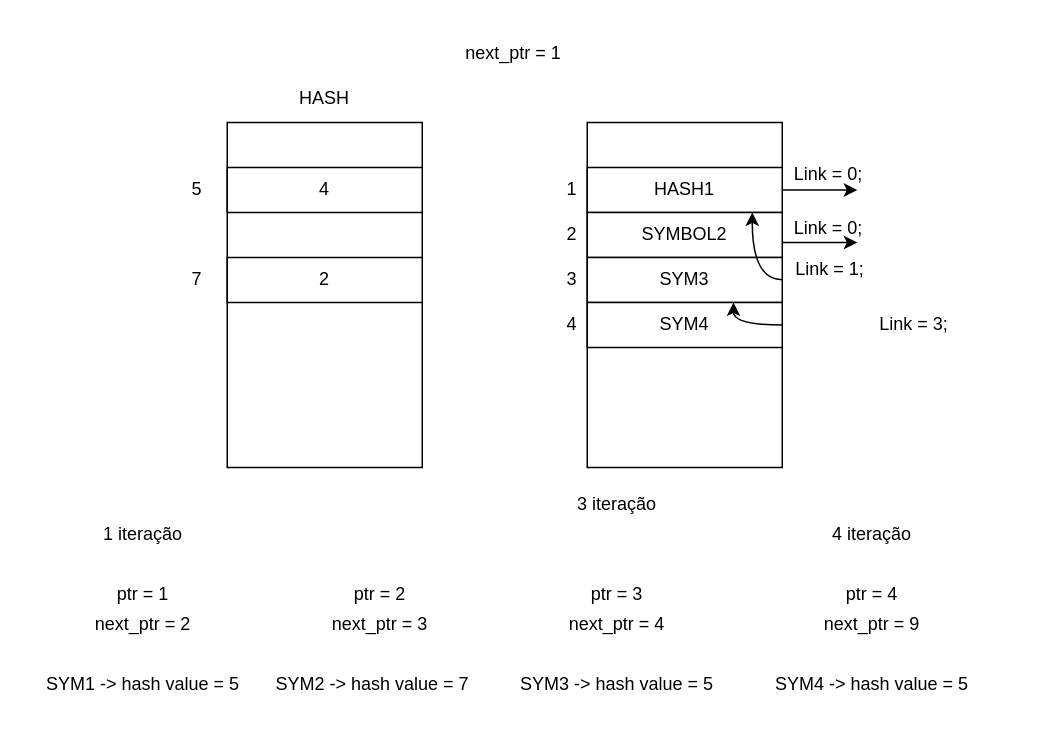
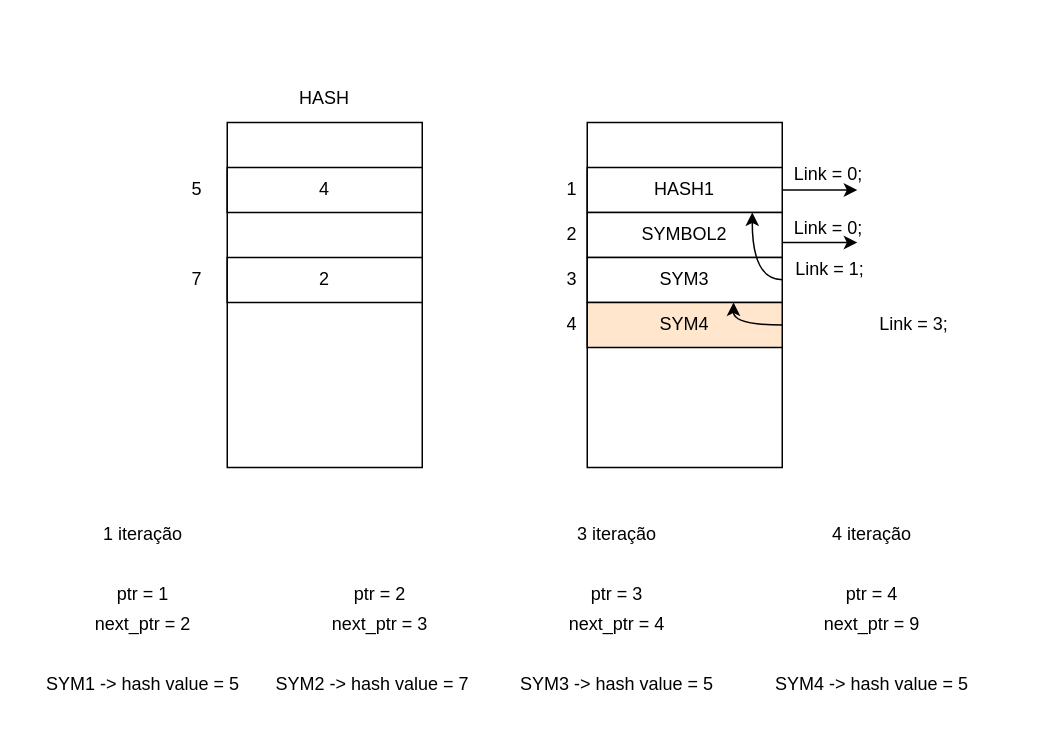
  <mxCell id="0" />
  <mxCell id="1" parent="0" />
  <mxCell id="2" value="" style="rounded=0;whiteSpace=wrap;html=1;rotation=-180;direction=south;" parent="1" vertex="1"><mxGeometry x="151" y="81" width="130" height="230" as="geometry" /></mxCell>
  <mxCell id="3" value="" style="rounded=0;whiteSpace=wrap;html=1;rotation=-180;direction=south;" parent="1" vertex="1"><mxGeometry x="391" y="81" width="130" height="230" as="geometry" /></mxCell>
  <mxCell id="4" value="4" style="rounded=0;whiteSpace=wrap;html=1;" parent="1" vertex="1"><mxGeometry x="151" y="111" width="130" height="30" as="geometry" /></mxCell>
  <mxCell id="5" value="5" style="text;html=1;align=center;verticalAlign=middle;whiteSpace=wrap;rounded=0;" parent="1" vertex="1"><mxGeometry x="101" y="111" width="60" height="30" as="geometry" /></mxCell>
  <mxCell id="6" value="SYM1 -&amp;gt; hash value = 5" style="text;html=1;align=center;verticalAlign=middle;whiteSpace=wrap;rounded=0;" parent="1" vertex="1"><mxGeometry x="20" y="441" width="150" height="30" as="geometry" /></mxCell>
  <mxCell id="7" value="SYM3 -&amp;gt; hash value = 5" style="text;html=1;align=center;verticalAlign=middle;whiteSpace=wrap;rounded=0;" parent="1" vertex="1"><mxGeometry x="316" y="441" width="190" height="30" as="geometry" /></mxCell>
  <mxCell id="8" value="1 iteração" style="text;html=1;align=center;verticalAlign=middle;whiteSpace=wrap;rounded=0;" parent="1" vertex="1"><mxGeometry x="45" y="341" width="100" height="30" as="geometry" /></mxCell>
  <mxCell id="9" value="ptr = 1" style="text;html=1;align=center;verticalAlign=middle;whiteSpace=wrap;rounded=0;" parent="1" vertex="1"><mxGeometry x="65" y="381" width="60" height="30" as="geometry" /></mxCell>
  <mxCell id="10" value="next_ptr = 2" style="text;html=1;align=center;verticalAlign=middle;whiteSpace=wrap;rounded=0;" parent="1" vertex="1"><mxGeometry x="55" y="401" width="80" height="30" as="geometry" /></mxCell>
  <mxCell id="11" value="ptr = 2" style="text;html=1;align=center;verticalAlign=middle;whiteSpace=wrap;rounded=0;" parent="1" vertex="1"><mxGeometry x="223" y="381" width="60" height="30" as="geometry" /></mxCell>
  <mxCell id="12" value="next_ptr = 3" style="text;html=1;align=center;verticalAlign=middle;whiteSpace=wrap;rounded=0;" parent="1" vertex="1"><mxGeometry x="213" y="401" width="80" height="30" as="geometry" /></mxCell>
  <mxCell id="13" value="HASH1" style="rounded=0;whiteSpace=wrap;html=1;" parent="1" vertex="1"><mxGeometry x="391" y="111" width="130" height="30" as="geometry" /></mxCell>
  <mxCell id="14" value="1" style="text;html=1;align=center;verticalAlign=middle;whiteSpace=wrap;rounded=0;" parent="1" vertex="1"><mxGeometry x="351" y="111" width="60" height="30" as="geometry" /></mxCell>
  <mxCell id="15" value="" style="endArrow=classic;html=1;rounded=0;exitX=1;exitY=0.5;exitDx=0;exitDy=0;" parent="1" source="13" edge="1"><mxGeometry width="50" height="50" relative="1" as="geometry"><mxPoint x="551" y="151" as="sourcePoint" /><mxPoint x="571" y="126" as="targetPoint" /></mxGeometry></mxCell>
  <mxCell id="16" value="Link = 0;" style="text;html=1;align=center;verticalAlign=middle;whiteSpace=wrap;rounded=0;" parent="1" vertex="1"><mxGeometry x="487" y="101" width="130" height="30" as="geometry" /></mxCell>
  <mxCell id="17" value="SYM2 -&amp;gt; hash value = 7" style="text;html=1;align=center;verticalAlign=middle;whiteSpace=wrap;rounded=0;" parent="1" vertex="1"><mxGeometry x="153" y="441" width="190" height="30" as="geometry" /></mxCell>
  <mxCell id="18" value="SYMBOL2" style="rounded=0;whiteSpace=wrap;html=1;" parent="1" vertex="1"><mxGeometry x="391" y="141" width="130" height="30" as="geometry" /></mxCell>
  <mxCell id="19" value="2" style="rounded=0;whiteSpace=wrap;html=1;" parent="1" vertex="1"><mxGeometry x="151" y="171" width="130" height="30" as="geometry" /></mxCell>
  <mxCell id="20" value="7" style="text;html=1;align=center;verticalAlign=middle;whiteSpace=wrap;rounded=0;" parent="1" vertex="1"><mxGeometry x="101" y="171" width="60" height="30" as="geometry" /></mxCell>
- <mxCell id="21" value="3 iteração" style="text;html=1;align=center;verticalAlign=middle;whiteSpace=wrap;rounded=0;" parent="1" vertex="1"><mxGeometry x="361" y="321" width="100" height="30" as="geometry" /></mxCell>
+ <mxCell id="21" value="3 iteração" style="text;html=1;align=center;verticalAlign=middle;whiteSpace=wrap;rounded=0;" parent="1" vertex="1"><mxGeometry x="361" y="341" width="100" height="30" as="geometry" /></mxCell>
  <mxCell id="22" value="ptr = 3" style="text;html=1;align=center;verticalAlign=middle;whiteSpace=wrap;rounded=0;" parent="1" vertex="1"><mxGeometry x="381" y="381" width="60" height="30" as="geometry" /></mxCell>
  <mxCell id="23" value="next_ptr = 4" style="text;html=1;align=center;verticalAlign=middle;whiteSpace=wrap;rounded=0;" parent="1" vertex="1"><mxGeometry x="371" y="401" width="80" height="30" as="geometry" /></mxCell>
  <mxCell id="24" value="2" style="text;html=1;align=center;verticalAlign=middle;whiteSpace=wrap;rounded=0;" parent="1" vertex="1"><mxGeometry x="351" y="141" width="60" height="30" as="geometry" /></mxCell>
  <mxCell id="25" value="3" style="text;html=1;align=center;verticalAlign=middle;whiteSpace=wrap;rounded=0;" parent="1" vertex="1"><mxGeometry x="351" y="171" width="60" height="30" as="geometry" /></mxCell>
  <mxCell id="26" value="SYM3" style="rounded=0;whiteSpace=wrap;html=1;" parent="1" vertex="1"><mxGeometry x="391" y="171" width="130" height="30" as="geometry" /></mxCell>
  <mxCell id="27" value="Link = 0;" style="text;html=1;align=center;verticalAlign=middle;whiteSpace=wrap;rounded=0;" parent="1" vertex="1"><mxGeometry x="487" y="137" width="130" height="30" as="geometry" /></mxCell>
  <mxCell id="28" value="" style="endArrow=classic;html=1;rounded=0;exitX=1;exitY=0.5;exitDx=0;exitDy=0;" parent="1" edge="1"><mxGeometry width="50" height="50" relative="1" as="geometry"><mxPoint x="521" y="161" as="sourcePoint" /><mxPoint x="571" y="161" as="targetPoint" /></mxGeometry></mxCell>
  <mxCell id="29" value="" style="endArrow=classic;html=1;rounded=0;exitX=1;exitY=0.5;exitDx=0;exitDy=0;edgeStyle=orthogonalEdgeStyle;curved=1;" parent="1" target="13" edge="1"><mxGeometry width="50" height="50" relative="1" as="geometry"><mxPoint x="521" y="185.76" as="sourcePoint" /><mxPoint x="571" y="185.76" as="targetPoint" /><Array as="points"><mxPoint x="501" y="186" /></Array></mxGeometry></mxCell>
  <mxCell id="30" value="Link = 1;" style="text;html=1;align=center;verticalAlign=middle;whiteSpace=wrap;rounded=0;" parent="1" vertex="1"><mxGeometry x="488" y="164" width="130" height="30" as="geometry" /></mxCell>
  <mxCell id="31" value="HASH" style="text;html=1;align=center;verticalAlign=middle;whiteSpace=wrap;rounded=0;" parent="1" vertex="1"><mxGeometry x="186" y="50" width="60" height="30" as="geometry" /></mxCell>
  <mxCell id="32" value="SYM4 -&amp;gt; hash value = 5" style="text;html=1;align=center;verticalAlign=middle;whiteSpace=wrap;rounded=0;" parent="1" vertex="1"><mxGeometry x="486" y="441" width="190" height="30" as="geometry" /></mxCell>
  <mxCell id="33" value="4 iteração" style="text;html=1;align=center;verticalAlign=middle;whiteSpace=wrap;rounded=0;" parent="1" vertex="1"><mxGeometry x="531" y="341" width="100" height="30" as="geometry" /></mxCell>
  <mxCell id="34" value="ptr = 4" style="text;html=1;align=center;verticalAlign=middle;whiteSpace=wrap;rounded=0;" parent="1" vertex="1"><mxGeometry x="551" y="381" width="60" height="30" as="geometry" /></mxCell>
  <mxCell id="35" value="next_ptr = 9" style="text;html=1;align=center;verticalAlign=middle;whiteSpace=wrap;rounded=0;" parent="1" vertex="1"><mxGeometry x="541" y="401" width="80" height="30" as="geometry" /></mxCell>
- <mxCell id="36" value="SYM4" style="rounded=0;whiteSpace=wrap;html=1;" parent="1" vertex="1"><mxGeometry x="391" y="201" width="130" height="30" as="geometry" /></mxCell>
+ <mxCell id="36" value="SYM4" style="rounded=0;whiteSpace=wrap;html=1;fillColor=#ffe6cc;" parent="1" vertex="1"><mxGeometry x="391" y="201" width="130" height="30" as="geometry" /></mxCell>
  <mxCell id="37" value="4" style="text;html=1;align=center;verticalAlign=middle;whiteSpace=wrap;rounded=0;" parent="1" vertex="1"><mxGeometry x="351" y="201" width="60" height="30" as="geometry" /></mxCell>
  <mxCell id="38" style="edgeStyle=orthogonalEdgeStyle;rounded=0;orthogonalLoop=1;jettySize=auto;html=1;exitX=1;exitY=0.5;exitDx=0;exitDy=0;entryX=0.75;entryY=0;entryDx=0;entryDy=0;curved=1;" parent="1" source="36" target="36" edge="1"><mxGeometry relative="1" as="geometry" /></mxCell>
  <mxCell id="39" value="Link = 3;" style="text;html=1;align=center;verticalAlign=middle;whiteSpace=wrap;rounded=0;" parent="1" vertex="1"><mxGeometry x="561" y="201" width="96" height="30" as="geometry" /></mxCell>
- <mxCell id="40" value="next_ptr = 1" style="text;html=1;align=center;verticalAlign=middle;whiteSpace=wrap;rounded=0;" vertex="1" parent="1"><mxGeometry x="302" y="20" width="80" height="30" as="geometry" /></mxCell>
